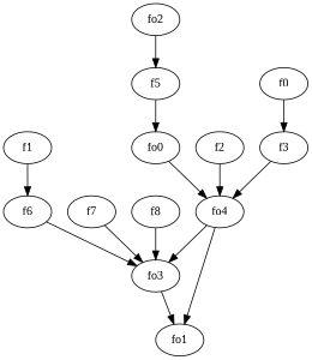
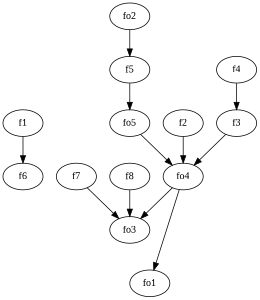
  strict digraph {
    fontname="Liberation Serif"
    node [fontname="Liberation Serif"]
    edge [fontname="Liberation Serif" weight=2]
    f1
    f6
    fo3
-   fo5 [label=fo0]
+   fo5
    fo4
    f2
    fo1
    f3
-   f4 [label=f0]
+   f4
    f5
    f7
    f8
    fo2
    f1 -> f6
-   f6 -> fo3
-   fo3 -> fo1
    fo5 -> fo4
    fo4 -> fo3
    fo4 -> fo1
    f2 -> fo4
    f3 -> fo4
    f4 -> f3
    f5 -> fo5
    f7 -> fo3
    f8 -> fo3
    fo2 -> f5
  }
